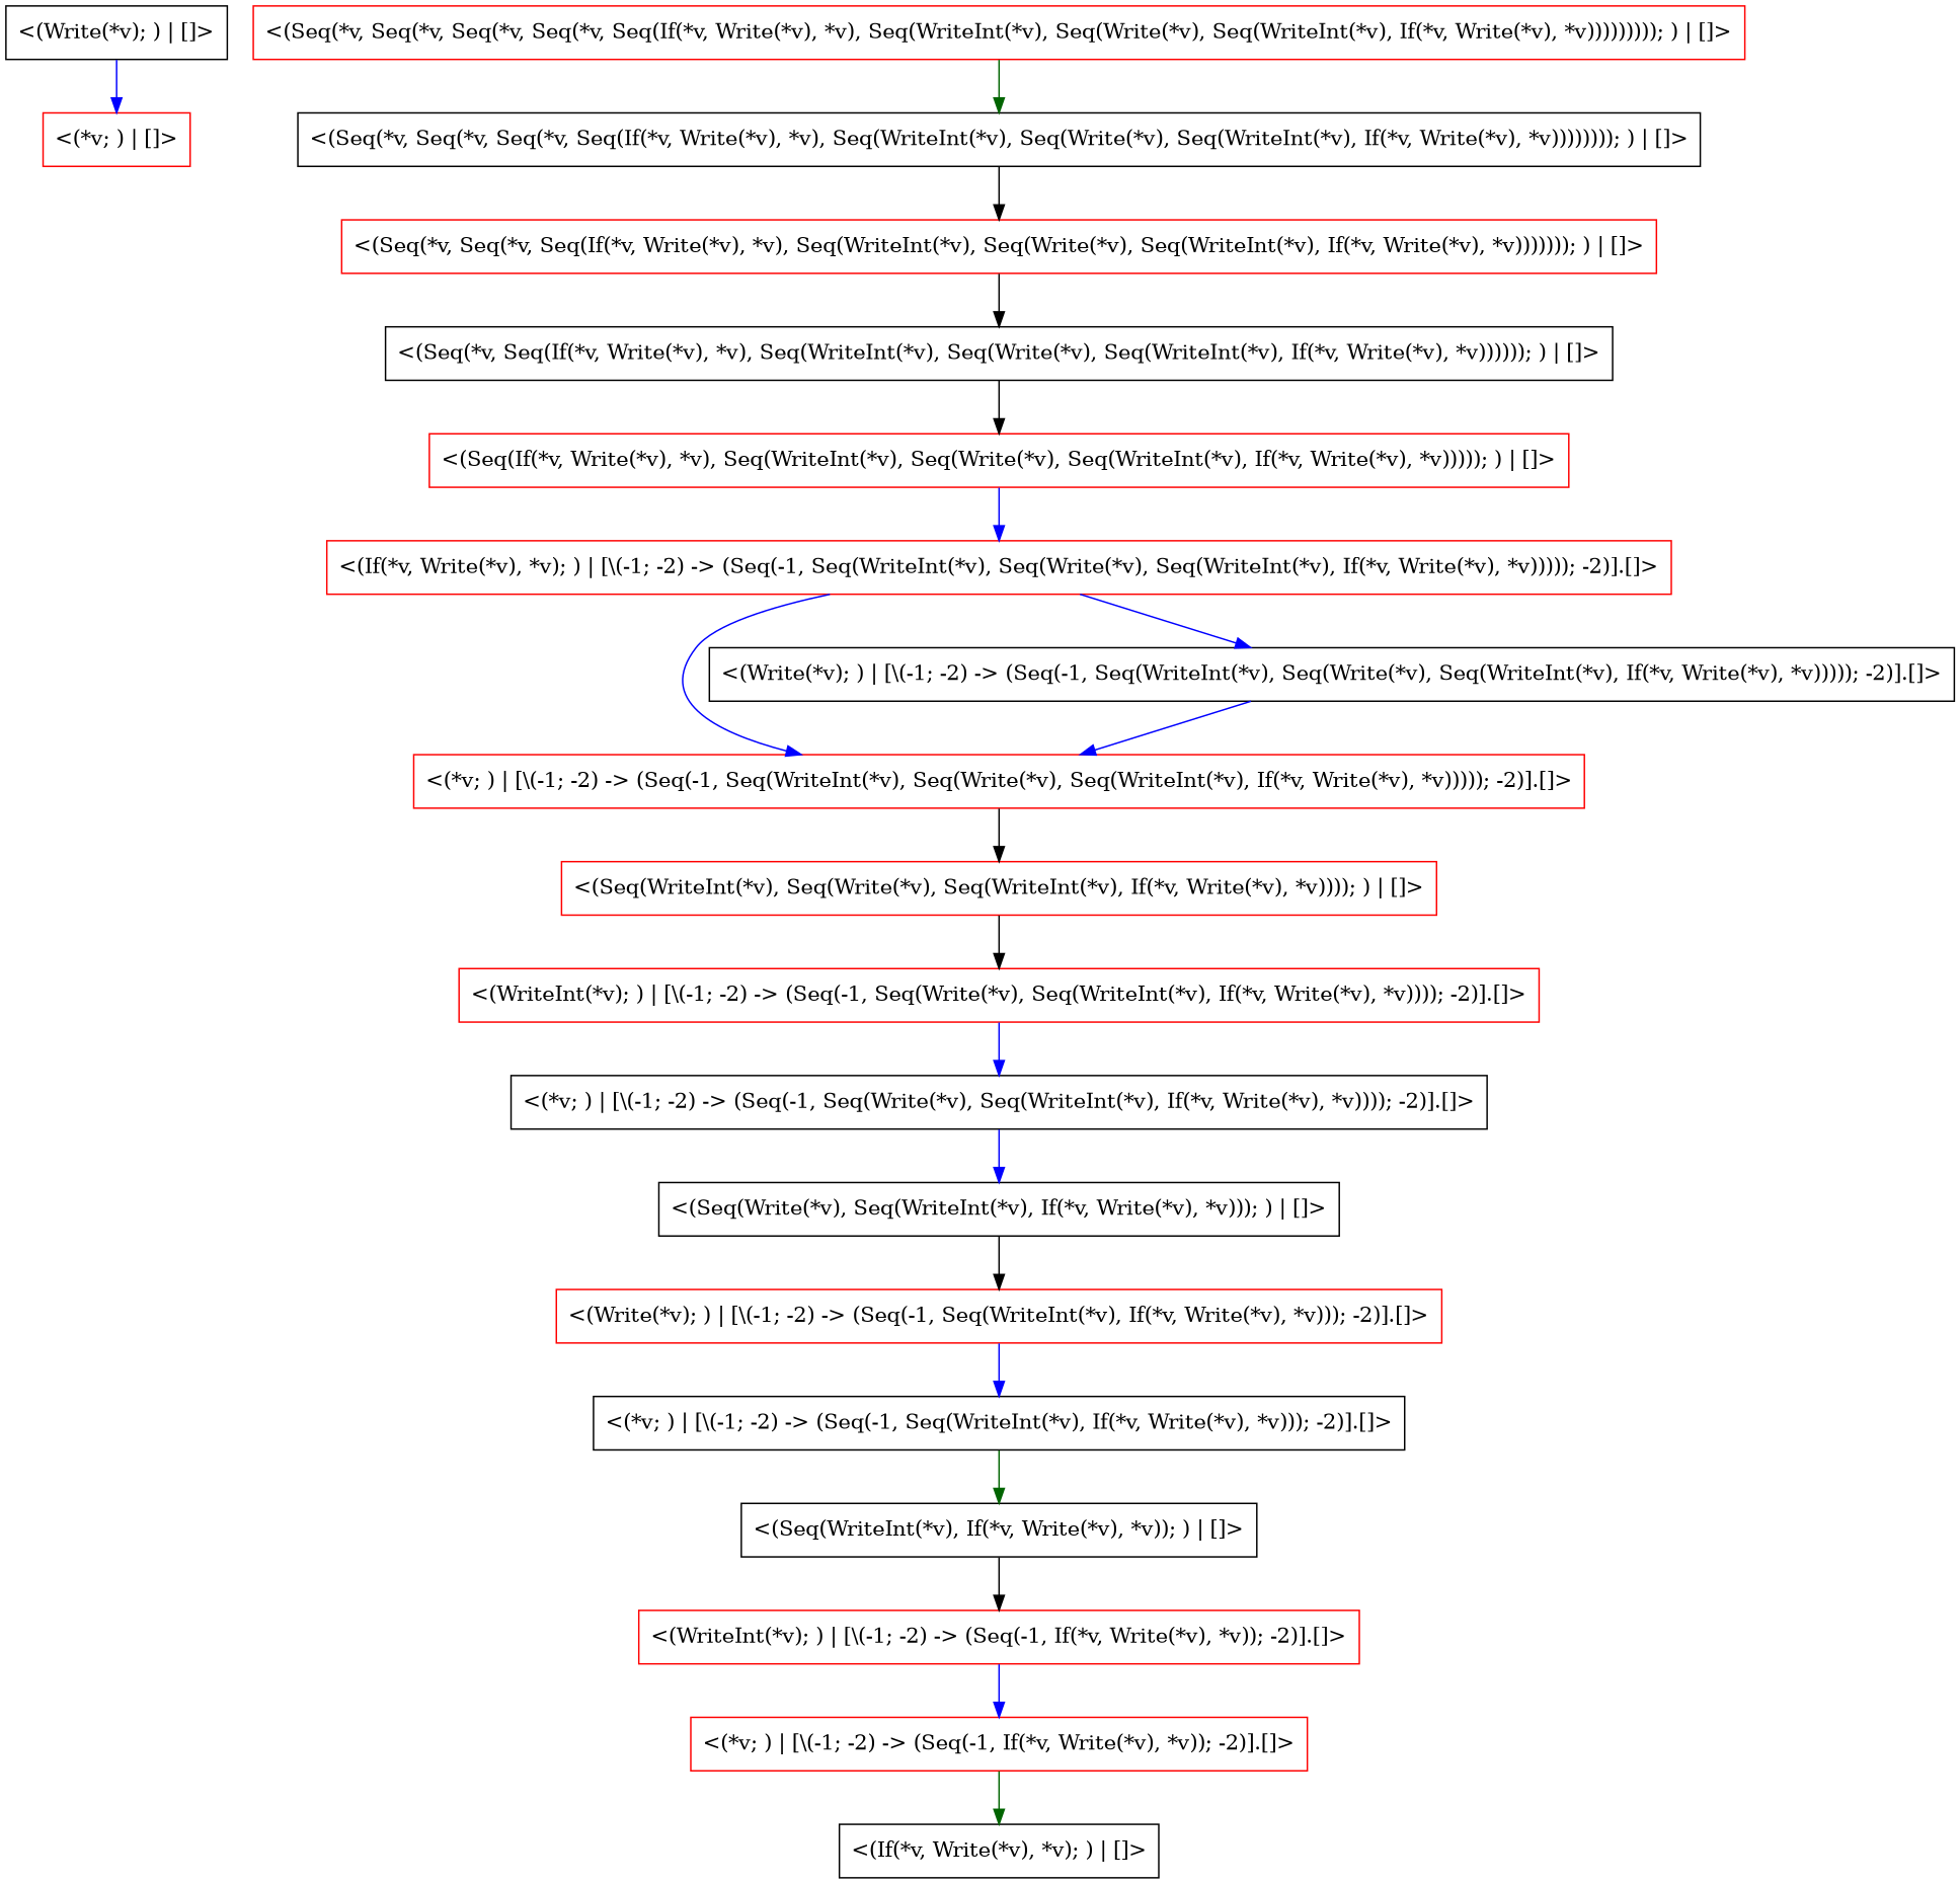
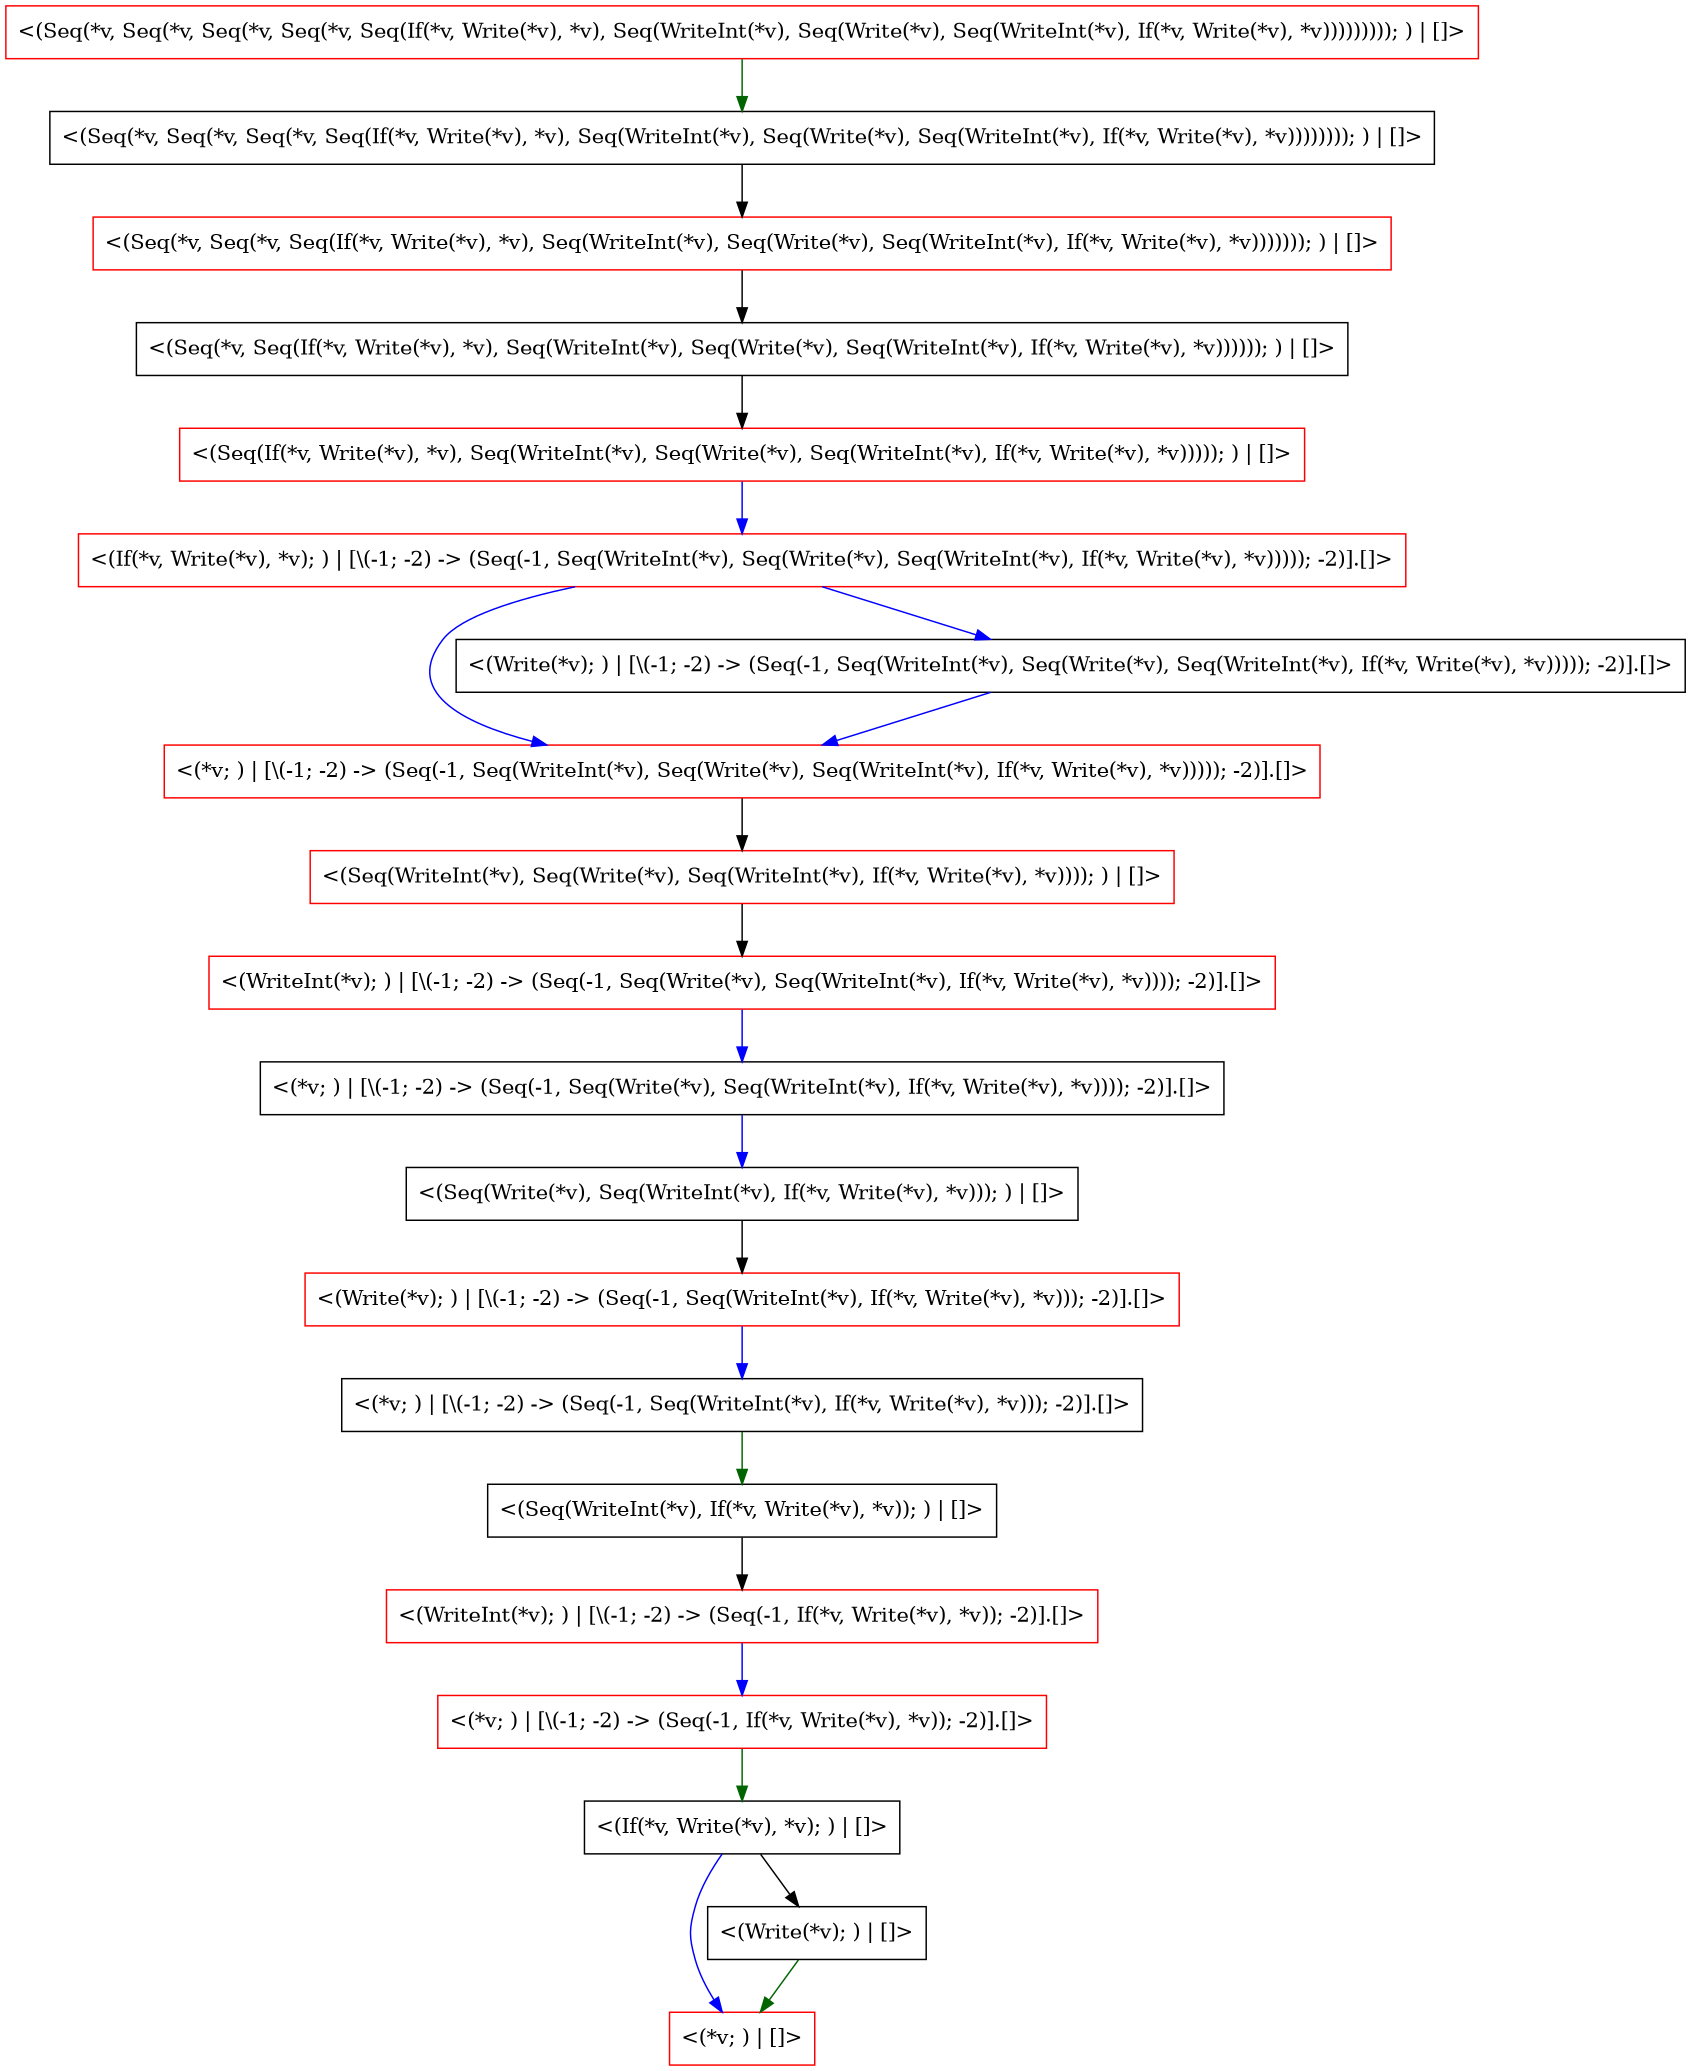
  digraph {
    node [color=red shape=box]
    edge [color=blue shape=box]
    n1 [label="<(*v; ) | []>"]
    n2 [color=black label="<(Seq(*v, Seq(*v, Seq(*v, Seq(If(*v, Write(*v), *v), Seq(WriteInt(*v), Seq(Write(*v), Seq(WriteInt(*v), If(*v, Write(*v), *v)))))))); ) | []>"]
    n3 [label="<(Seq(*v, Seq(*v, Seq(If(*v, Write(*v), *v), Seq(WriteInt(*v), Seq(Write(*v), Seq(WriteInt(*v), If(*v, Write(*v), *v))))))); ) | []>"]
    n4 [color=black label="<(Seq(*v, Seq(If(*v, Write(*v), *v), Seq(WriteInt(*v), Seq(Write(*v), Seq(WriteInt(*v), If(*v, Write(*v), *v)))))); ) | []>"]
    n5 [color=black label="<(Seq(Write(*v), Seq(WriteInt(*v), If(*v, Write(*v), *v))); ) | []>"]
    n6 [label="<(Write(*v); ) | [\\(-1; -2) -> (Seq(-1, Seq(WriteInt(*v), If(*v, Write(*v), *v))); -2)].[]>"]
    n7 [color=black label="<(*v; ) | [\\(-1; -2) -> (Seq(-1, Seq(WriteInt(*v), If(*v, Write(*v), *v))); -2)].[]>"]
    n8 [label="<(*v; ) | [\\(-1; -2) -> (Seq(-1, Seq(WriteInt(*v), Seq(Write(*v), Seq(WriteInt(*v), If(*v, Write(*v), *v))))); -2)].[]>"]
    n9 [label="<(Seq(WriteInt(*v), Seq(Write(*v), Seq(WriteInt(*v), If(*v, Write(*v), *v)))); ) | []>"]
    n10 [label="<(WriteInt(*v); ) | [\\(-1; -2) -> (Seq(-1, Seq(Write(*v), Seq(WriteInt(*v), If(*v, Write(*v), *v)))); -2)].[]>"]
    n11 [label="<(*v; ) | [\\(-1; -2) -> (Seq(-1, If(*v, Write(*v), *v)); -2)].[]>"]
    n12 [color=black label="<(If(*v, Write(*v), *v); ) | []>"]
    n13 [color=black label="<(Write(*v); ) | []>"]
    n14 [color=black label="<(Write(*v); ) | [\\(-1; -2) -> (Seq(-1, Seq(WriteInt(*v), Seq(Write(*v), Seq(WriteInt(*v), If(*v, Write(*v), *v))))); -2)].[]>"]
    n15 [label="<(Seq(If(*v, Write(*v), *v), Seq(WriteInt(*v), Seq(Write(*v), Seq(WriteInt(*v), If(*v, Write(*v), *v))))); ) | []>"]
    n16 [label="<(WriteInt(*v); ) | [\\(-1; -2) -> (Seq(-1, If(*v, Write(*v), *v)); -2)].[]>"]
    n17 [label="<(If(*v, Write(*v), *v); ) | [\\(-1; -2) -> (Seq(-1, Seq(WriteInt(*v), Seq(Write(*v), Seq(WriteInt(*v), If(*v, Write(*v), *v))))); -2)].[]>"]
    n18 [color=black label="<(Seq(WriteInt(*v), If(*v, Write(*v), *v)); ) | []>"]
    n19 [color=black label="<(*v; ) | [\\(-1; -2) -> (Seq(-1, Seq(Write(*v), Seq(WriteInt(*v), If(*v, Write(*v), *v)))); -2)].[]>"]
    n20 [label="<(Seq(*v, Seq(*v, Seq(*v, Seq(*v, Seq(If(*v, Write(*v), *v), Seq(WriteInt(*v), Seq(Write(*v), Seq(WriteInt(*v), If(*v, Write(*v), *v))))))))); ) | []>"]
    n2 -> n3 [color=black]
    n3 -> n4 [color=black]
    n4 -> n15 [color=black]
    n5 -> n6 [color=black]
    n6 -> n7
    n7 -> n18 [color=darkgreen]
    n8 -> n9 [color=black]
    n9 -> n10 [color=black]
    n10 -> n19
    n11 -> n12 [color=darkgreen]
-   n13 -> n1
+   n12 -> n1
+   n12 -> n13 [color=black]
+   n13 -> n1 [color=darkgreen]
    n14 -> n8
    n15 -> n17
    n16 -> n11
    n17 -> n8
    n17 -> n14
    n18 -> n16 [color=black]
    n19 -> n5
    n20 -> n2 [color=darkgreen]
  }
